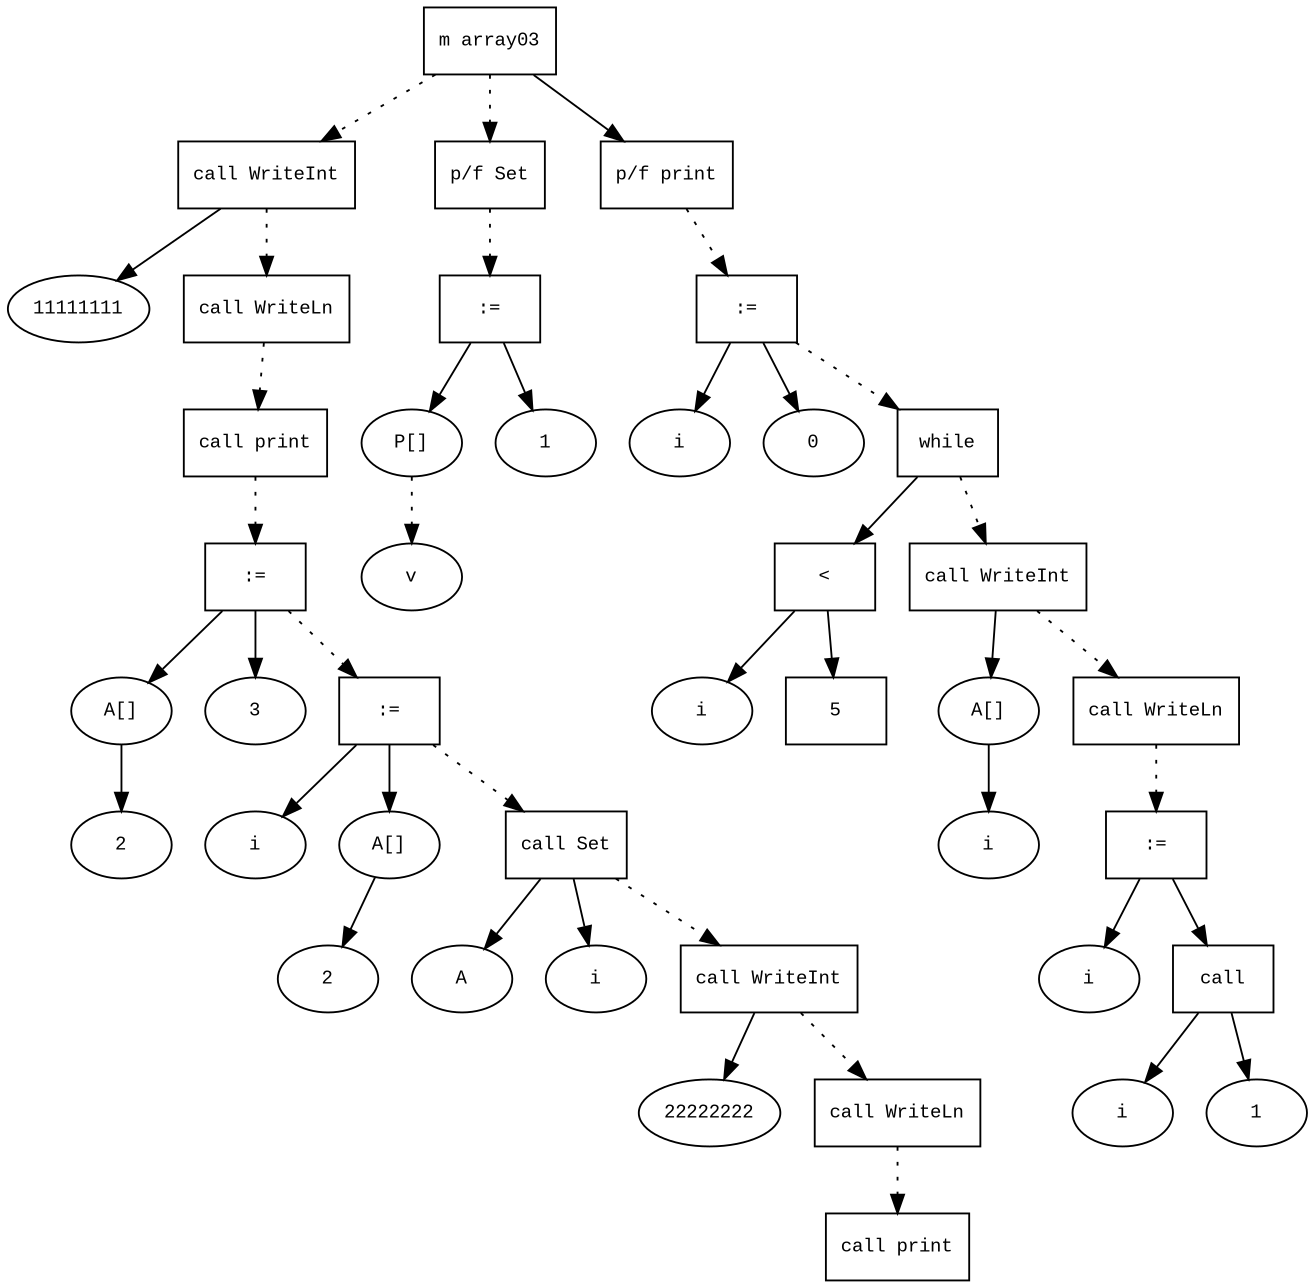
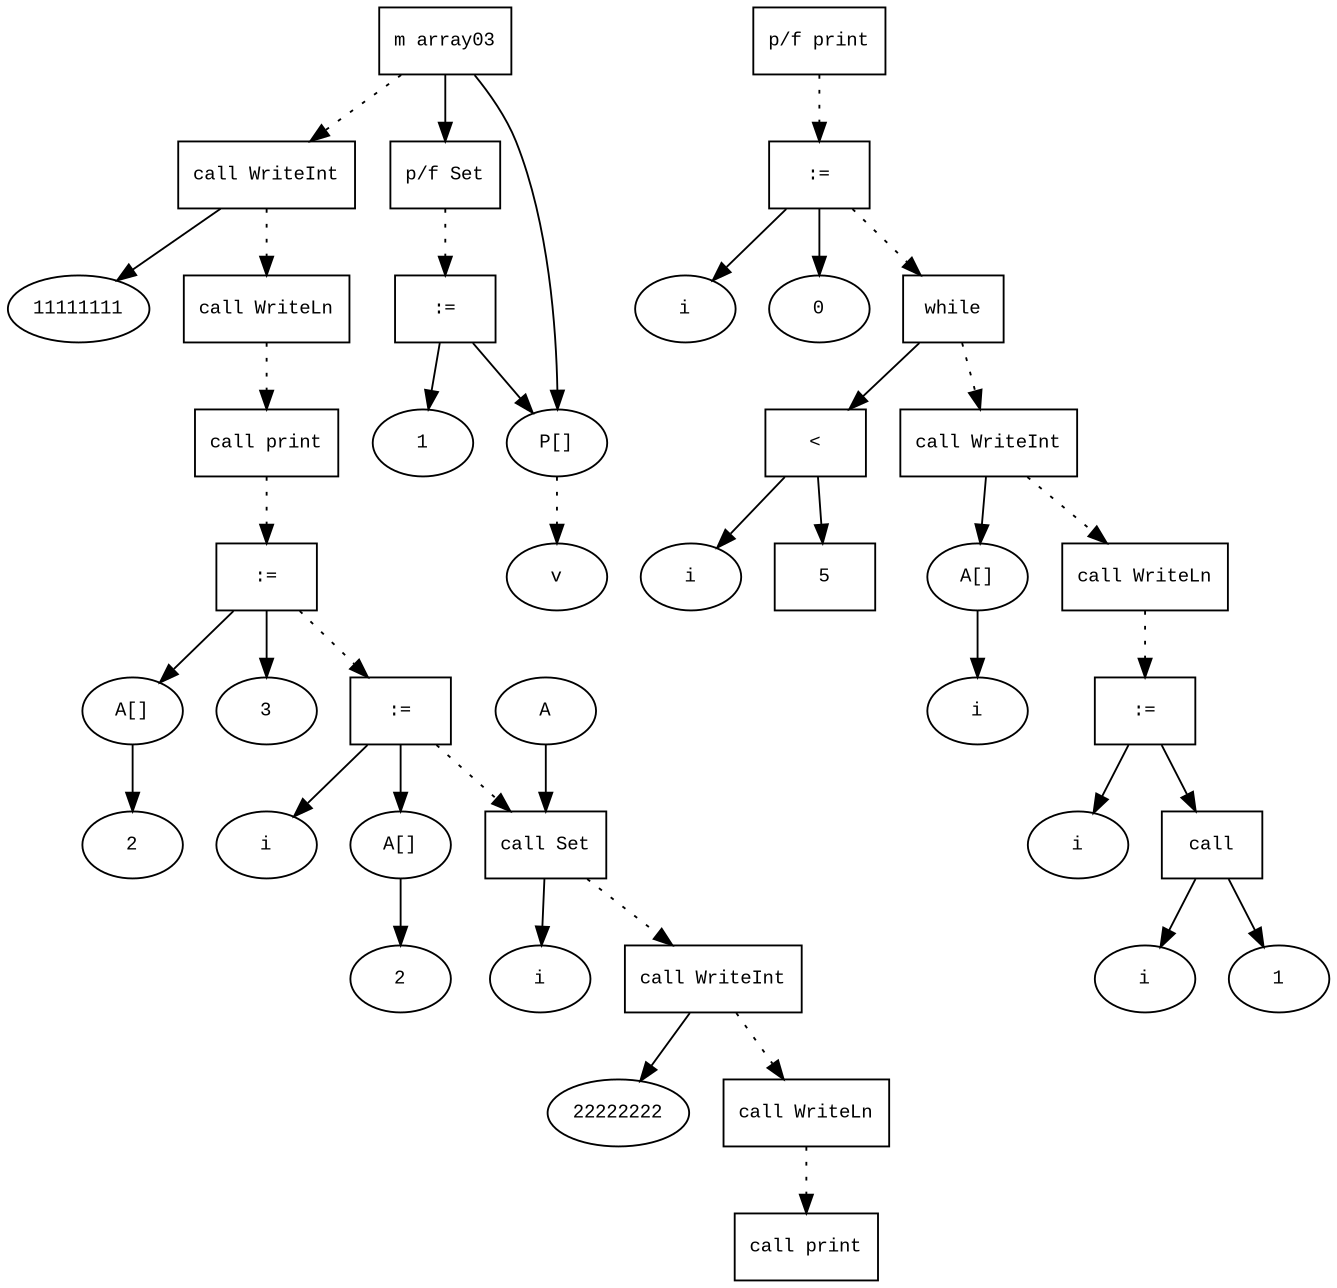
  digraph {
    fontname="Times New Roman"
    fontsize=10
    node [fontname="Courier New" fontsize=10 shape=box]
    edge [fontname="Times New Roman" fontsize=10]
    n1 [label="m array03"]
    n2 [label="call WriteInt"]
    n3 [label="p/f Set"]
    n4 [label="p/f print"]
    n5 [label=11111111 shape=ellipse]
    n6 [label="call WriteLn"]
    n7 [label=":="]
    n8 [label=":="]
    n9 [label="call print"]
    n10 [label=":="]
    n11 [label="A[]" shape=ellipse]
    n12 [label=3 shape=ellipse]
    n13 [label=":="]
    n14 [label=2 shape=ellipse]
    n15 [label=i shape=ellipse]
    n16 [label="A[]" shape=ellipse]
    n17 [label="call Set"]
    n18 [label=2 shape=ellipse]
    n19 [label=A shape=ellipse]
    n20 [label=i shape=ellipse]
    n21 [label="call WriteInt"]
    n22 [label=22222222 shape=ellipse]
    n23 [label="call WriteLn"]
    n24 [label="call print"]
    n25 [label="P[]" shape=ellipse]
    n26 [label=1 shape=ellipse]
    n27 [label=v shape=ellipse]
    n28 [label=i shape=ellipse]
    n29 [label=0 shape=ellipse]
    n30 [label=while]
    n31 [label="<"]
    n32 [label="call WriteInt"]
    n33 [label=i shape=ellipse]
    n34 [label=5]
    n35 [label="A[]" shape=ellipse]
    n36 [label="call WriteLn"]
    n37 [label=i shape=ellipse]
    n38 [label=":="]
    n39 [label=i shape=ellipse]
    n40 [label=call]
    n41 [label=i shape=ellipse]
    n42 [label=1 shape=ellipse]
    n1 -> n2 [style=dotted]
-   n1 -> n3 [style=dotted]
-   n1 -> n4
+   n1 -> n3
+   n1 -> n25
    n2 -> n5
    n2 -> n6 [style=dotted]
    n3 -> n7 [style=dotted]
    n4 -> n8 [style=dotted]
    n6 -> n9 [style=dotted]
    n7 -> n25
    n7 -> n26
    n8 -> n28
    n8 -> n29
    n8 -> n30 [style=dotted]
    n9 -> n10 [style=dotted]
    n10 -> n11
    n10 -> n12
    n10 -> n13 [style=dotted]
    n11 -> n14
    n13 -> n15
    n13 -> n16
    n13 -> n17 [style=dotted]
    n16 -> n18
-   n17 -> n19
+   n19 -> n17
    n17 -> n20
    n17 -> n21 [style=dotted]
    n21 -> n22
    n21 -> n23 [style=dotted]
    n23 -> n24 [style=dotted]
    n25 -> n27 [style=dotted]
    n30 -> n31
    n30 -> n32 [style=dotted]
    n31 -> n33
    n31 -> n34
    n32 -> n35
    n32 -> n36 [style=dotted]
    n35 -> n37
    n36 -> n38 [style=dotted]
    n38 -> n39
    n38 -> n40
    n40 -> n41
    n40 -> n42
  }
